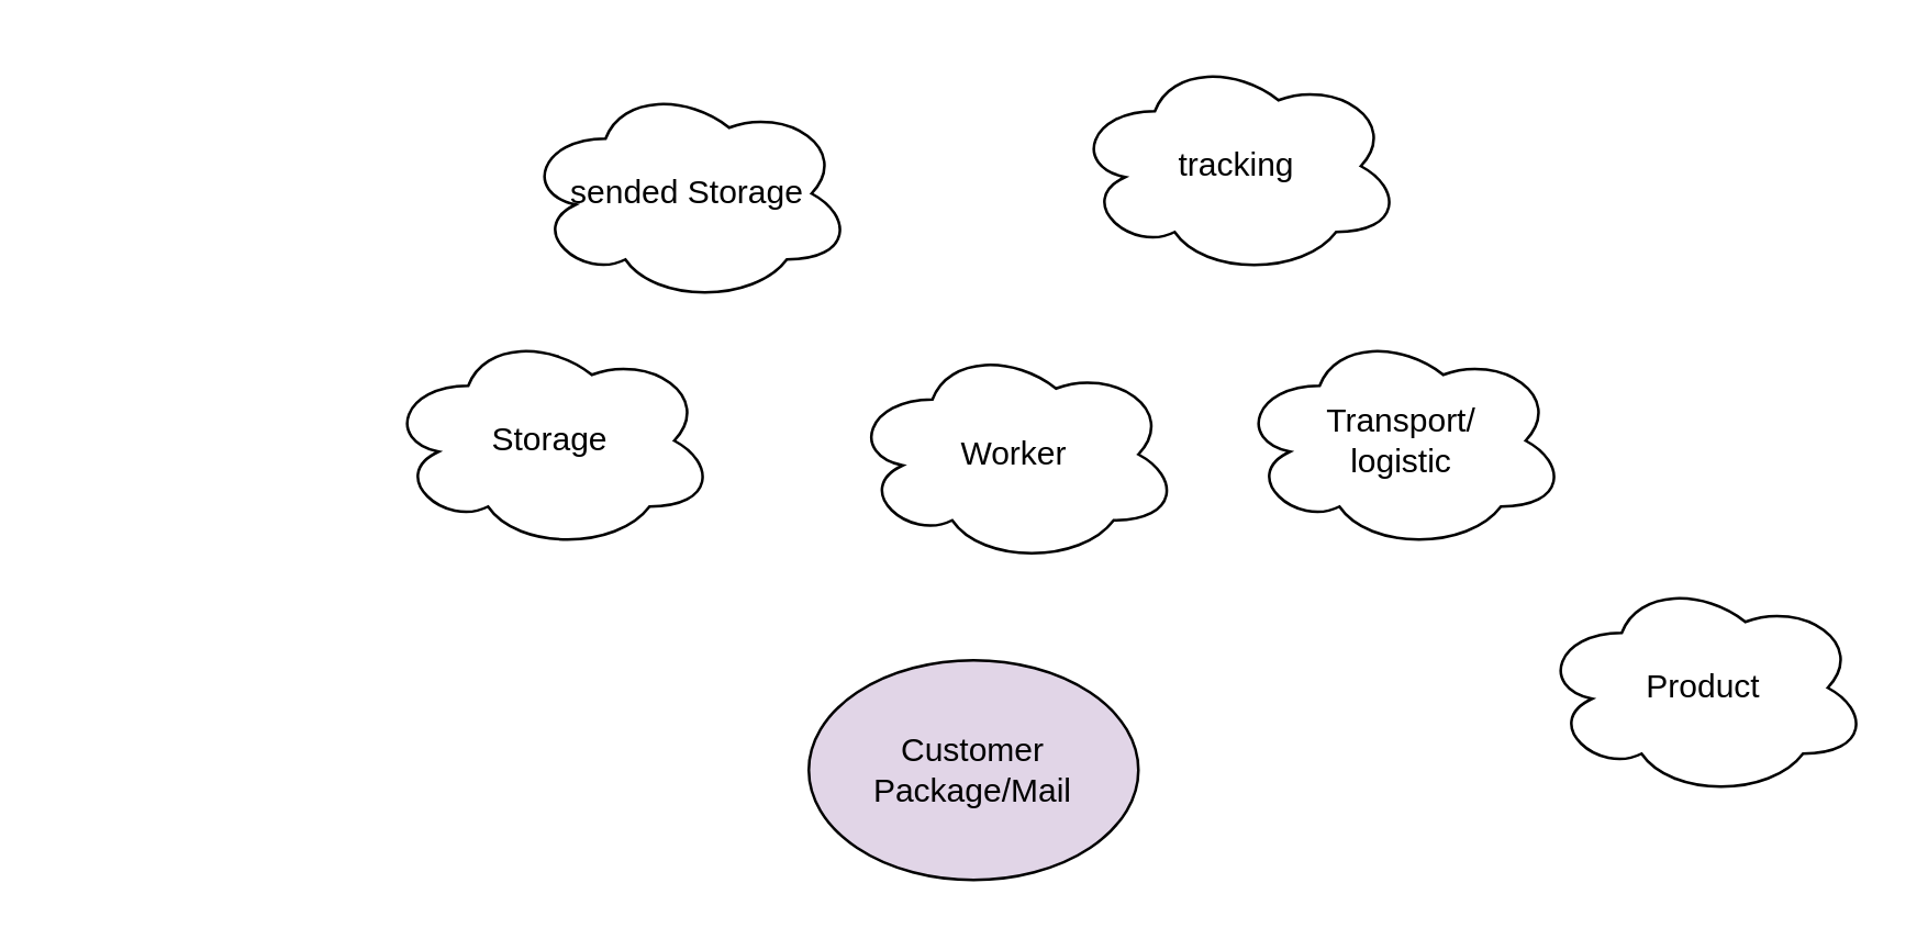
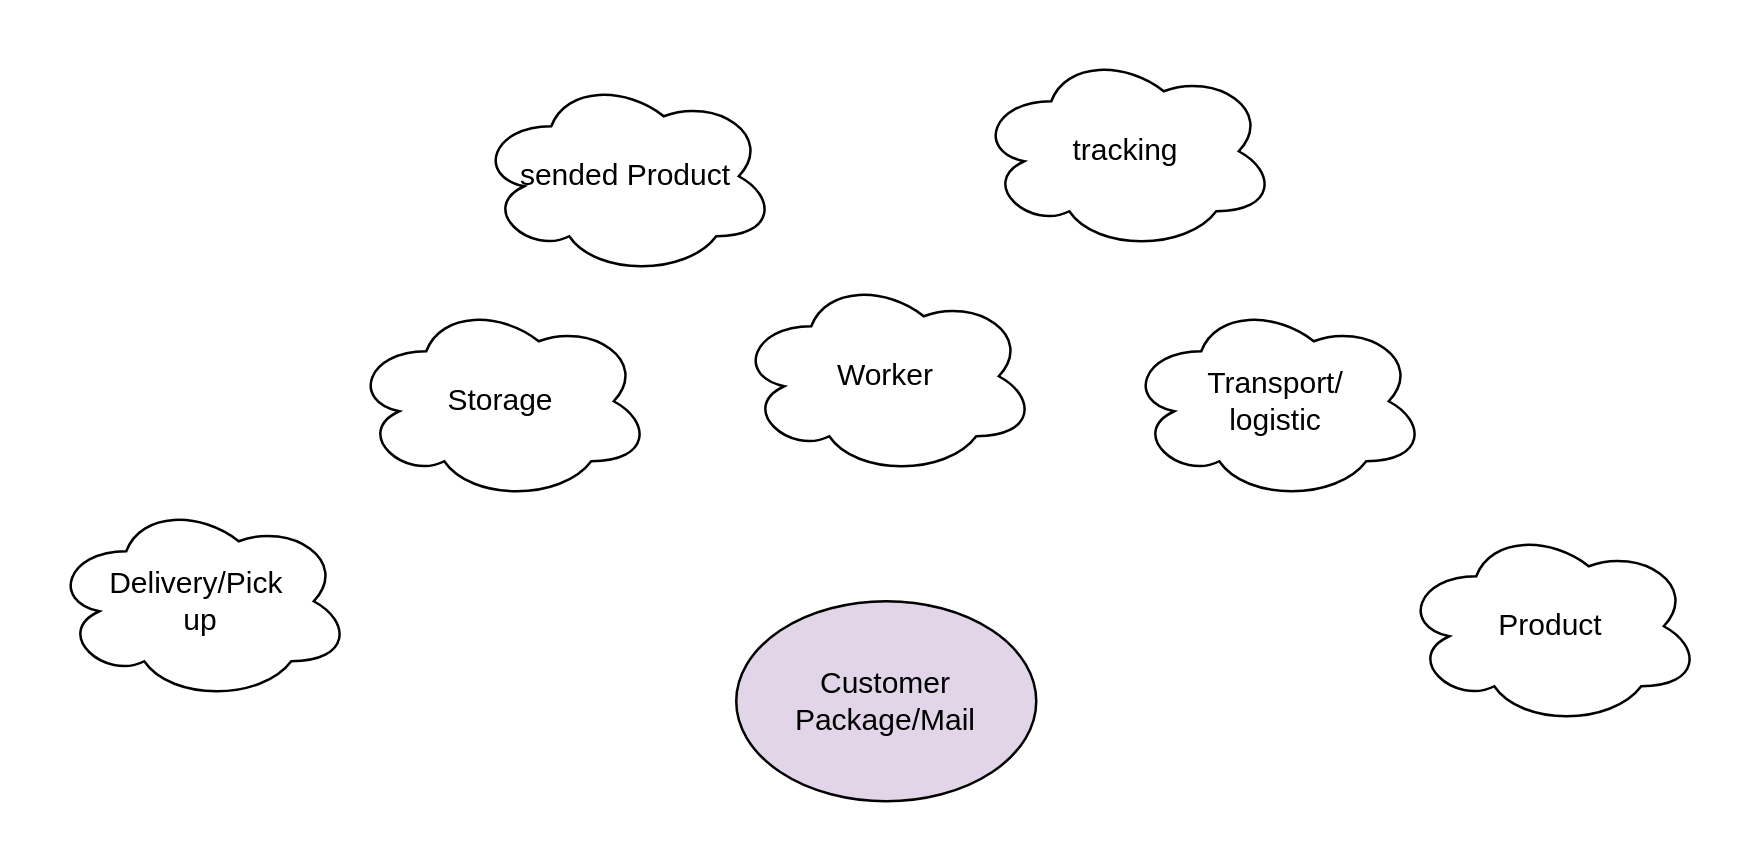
  <mxCell id="0" />
  <mxCell id="1" parent="0" />
  <mxCell id="2" value="Customer&lt;br&gt;Package/Mail" style="ellipse;whiteSpace=wrap;html=1;fillColor=#e1d5e7;" vertex="1" parent="1"><mxGeometry x="294" y="240" width="120" height="80" as="geometry" /></mxCell>
+ <mxCell id="3" value="Delivery/Pick&amp;nbsp;&lt;br&gt;up" style="ellipse;shape=cloud;whiteSpace=wrap;html=1;" vertex="1" parent="1"><mxGeometry x="20" y="200" width="120" height="80" as="geometry" /></mxCell>
  <mxCell id="4" value="Storage" style="ellipse;shape=cloud;whiteSpace=wrap;html=1;" vertex="1" parent="1"><mxGeometry x="140" y="120" width="120" height="80" as="geometry" /></mxCell>
- <mxCell id="5" value="Worker" style="ellipse;shape=cloud;whiteSpace=wrap;html=1;" vertex="1" parent="1"><mxGeometry x="309" y="125" width="120" height="80" as="geometry" /></mxCell>
+ <mxCell id="5" value="Worker" style="ellipse;shape=cloud;whiteSpace=wrap;html=1;" vertex="1" parent="1"><mxGeometry x="294" y="110" width="120" height="80" as="geometry" /></mxCell>
  <mxCell id="6" value="Transport/&lt;br&gt;logistic" style="ellipse;shape=cloud;whiteSpace=wrap;html=1;" vertex="1" parent="1"><mxGeometry x="450" y="120" width="120" height="80" as="geometry" /></mxCell>
  <mxCell id="7" value="Product" style="ellipse;shape=cloud;whiteSpace=wrap;html=1;" vertex="1" parent="1"><mxGeometry x="560" y="210" width="120" height="80" as="geometry" /></mxCell>
- <mxCell id="8" value="sended Storage" style="ellipse;shape=cloud;whiteSpace=wrap;html=1;" vertex="1" parent="1"><mxGeometry x="190" y="30" width="120" height="80" as="geometry" /></mxCell>
+ <mxCell id="8" value="sended Product" style="ellipse;shape=cloud;whiteSpace=wrap;html=1;" vertex="1" parent="1"><mxGeometry x="190" y="30" width="120" height="80" as="geometry" /></mxCell>
  <mxCell id="9" value="tracking" style="ellipse;shape=cloud;whiteSpace=wrap;html=1;" vertex="1" parent="1"><mxGeometry x="390" y="20" width="120" height="80" as="geometry" /></mxCell>
